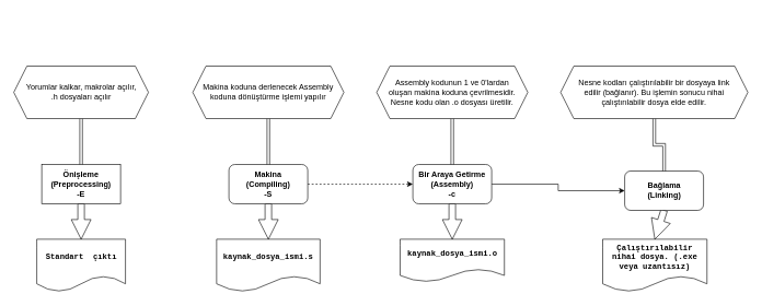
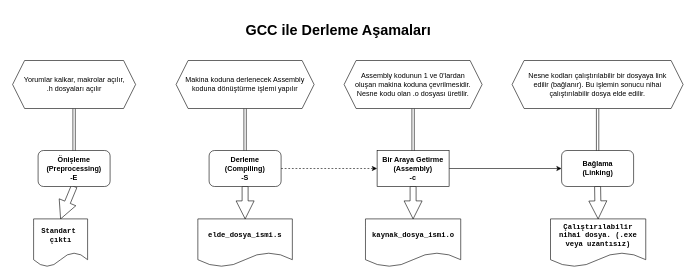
  <mxCell id="0" />
  <mxCell id="1" parent="0" />
+ <mxCell id="2" value="GCC ile Derleme Aşamaları" style="text;strokeColor=none;fillColor=none;html=1;fontSize=24;fontStyle=1;verticalAlign=middle;align=center;" vertex="1" parent="1"><mxGeometry x="378" y="20" width="370" height="60" as="geometry" /></mxCell>
  <mxCell id="3" value="" style="edgeStyle=orthogonalEdgeStyle;shape=arrow;rounded=0;orthogonalLoop=1;jettySize=auto;html=1;fontFamily=Courier New;" edge="1" parent="1" source="4" target="21"><mxGeometry relative="1" as="geometry" /></mxCell>
- <mxCell id="4" value="Önişleme (Preprocessing)&lt;br&gt;-E" style="whiteSpace=wrap;html=1;fontStyle=1;verticalAlign=middle;labelBackgroundColor=none;labelBorderColor=none;rounded=0;" vertex="1" parent="1"><mxGeometry x="63" y="250" width="120" height="60" as="geometry" /></mxCell>
+ <mxCell id="4" value="Önişleme (Preprocessing)&lt;br&gt;-E" style="rounded=1;whiteSpace=wrap;html=1;fontStyle=1;verticalAlign=middle;labelBackgroundColor=none;labelBorderColor=none;" vertex="1" parent="1"><mxGeometry x="63" y="250" width="120" height="60" as="geometry" /></mxCell>
  <mxCell id="5" value="" style="edgeStyle=orthogonalEdgeStyle;rounded=0;orthogonalLoop=1;jettySize=auto;html=1;dashed=1;" edge="1" parent="1" source="7" target="10"><mxGeometry relative="1" as="geometry" /></mxCell>
  <mxCell id="6" value="" style="edgeStyle=orthogonalEdgeStyle;shape=arrow;rounded=0;orthogonalLoop=1;jettySize=auto;html=1;fontFamily=Courier New;" edge="1" parent="1" source="7" target="22"><mxGeometry relative="1" as="geometry" /></mxCell>
- <mxCell id="7" value="Makina&lt;br&gt;(Compiling)&lt;br&gt;-S" style="rounded=1;whiteSpace=wrap;html=1;fontStyle=1;verticalAlign=middle;labelBackgroundColor=none;labelBorderColor=none;" vertex="1" parent="1"><mxGeometry x="348" y="250" width="120" height="60" as="geometry" /></mxCell>
+ <mxCell id="7" value="Derleme&lt;br&gt;(Compiling)&lt;br&gt;-S" style="rounded=1;whiteSpace=wrap;html=1;fontStyle=1;verticalAlign=middle;labelBackgroundColor=none;labelBorderColor=none;" vertex="1" parent="1"><mxGeometry x="348" y="250" width="120" height="60" as="geometry" /></mxCell>
  <mxCell id="8" value="" style="edgeStyle=orthogonalEdgeStyle;rounded=0;orthogonalLoop=1;jettySize=auto;html=1;" edge="1" parent="1" source="10" target="12"><mxGeometry relative="1" as="geometry" /></mxCell>
  <mxCell id="9" value="" style="edgeStyle=orthogonalEdgeStyle;shape=arrow;rounded=0;orthogonalLoop=1;jettySize=auto;html=1;fontFamily=Courier New;" edge="1" parent="1" source="10" target="23"><mxGeometry relative="1" as="geometry" /></mxCell>
- <mxCell id="10" value="Bir Araya Getirme&lt;br&gt;(Assembly)&lt;br&gt;-c" style="rounded=1;whiteSpace=wrap;html=1;fontStyle=1;verticalAlign=middle;labelBackgroundColor=none;labelBorderColor=none;" vertex="1" parent="1"><mxGeometry x="628" y="250" width="120" height="60" as="geometry" /></mxCell>
+ <mxCell id="10" value="Bir Araya Getirme&lt;br&gt;(Assembly)&lt;br&gt;-c" style="whiteSpace=wrap;html=1;fontStyle=1;verticalAlign=middle;labelBackgroundColor=none;labelBorderColor=none;rounded=0;" vertex="1" parent="1"><mxGeometry x="628" y="250" width="120" height="60" as="geometry" /></mxCell>
  <mxCell id="11" value="" style="edgeStyle=orthogonalEdgeStyle;shape=arrow;rounded=0;orthogonalLoop=1;jettySize=auto;html=1;fontFamily=Courier New;" edge="1" parent="1" source="12" target="24"><mxGeometry relative="1" as="geometry" /></mxCell>
- <mxCell id="12" value="Bağlama&lt;br&gt;(Linking)" style="rounded=1;whiteSpace=wrap;html=1;fontStyle=1;verticalAlign=middle;labelBackgroundColor=none;labelBorderColor=none;" vertex="1" parent="1"><mxGeometry x="950.5" y="260" width="120" height="60" as="geometry" /></mxCell>
+ <mxCell id="12" value="Bağlama&lt;br&gt;(Linking)" style="rounded=1;whiteSpace=wrap;html=1;fontStyle=1;verticalAlign=middle;labelBackgroundColor=none;labelBorderColor=none;" vertex="1" parent="1"><mxGeometry x="935.5" y="250" width="120" height="60" as="geometry" /></mxCell>
  <mxCell id="13" value="" style="edgeStyle=orthogonalEdgeStyle;rounded=0;orthogonalLoop=1;jettySize=auto;html=1;shape=link;" edge="1" parent="1" source="14" target="4"><mxGeometry relative="1" as="geometry" /></mxCell>
  <mxCell id="14" value="Yorumlar kalkar, makrolar açılır, .h dosyaları açılır" style="shape=hexagon;perimeter=hexagonPerimeter2;whiteSpace=wrap;html=1;fixedSize=1;spacing=15;" vertex="1" parent="1"><mxGeometry x="20.5" y="100" width="205" height="80" as="geometry" /></mxCell>
  <mxCell id="15" value="" style="edgeStyle=orthogonalEdgeStyle;rounded=0;orthogonalLoop=1;jettySize=auto;html=1;shape=link;" edge="1" parent="1" source="16" target="7"><mxGeometry relative="1" as="geometry" /></mxCell>
  <mxCell id="16" value="Makina koduna derlenecek Assembly koduna dönüştürme işlemi yapılır" style="shape=hexagon;perimeter=hexagonPerimeter2;whiteSpace=wrap;html=1;fixedSize=1;spacing=15;" vertex="1" parent="1"><mxGeometry x="293" y="100" width="230" height="80" as="geometry" /></mxCell>
  <mxCell id="17" value="" style="edgeStyle=orthogonalEdgeStyle;rounded=0;orthogonalLoop=1;jettySize=auto;html=1;shape=link;" edge="1" parent="1" source="18" target="10"><mxGeometry relative="1" as="geometry" /></mxCell>
  <mxCell id="18" value="Assembly kodunun 1 ve 0'lardan oluşan makina koduna çevrilmesidir. Nesne kodu olan .o dosyası üretilir." style="shape=hexagon;perimeter=hexagonPerimeter2;whiteSpace=wrap;html=1;fixedSize=1;spacing=15;" vertex="1" parent="1"><mxGeometry x="573" y="100" width="230" height="80" as="geometry" /></mxCell>
  <mxCell id="19" value="" style="edgeStyle=orthogonalEdgeStyle;rounded=0;orthogonalLoop=1;jettySize=auto;html=1;shape=link;" edge="1" parent="1" source="20" target="12"><mxGeometry relative="1" as="geometry" /></mxCell>
  <mxCell id="20" value="Nesne kodları çalıştırılabilir bir dosyaya link edilir (bağlanır). Bu işlemin sonucu nihai çalıştırılabilir dosya elde edilir." style="shape=hexagon;perimeter=hexagonPerimeter2;whiteSpace=wrap;html=1;fixedSize=1;spacing=15;" vertex="1" parent="1"><mxGeometry x="853" y="100" width="285" height="80" as="geometry" /></mxCell>
- <mxCell id="21" value="Standart&amp;nbsp; çıktı" style="shape=document;whiteSpace=wrap;html=1;boundedLbl=1;fontStyle=1;fontFamily=Courier New;" vertex="1" parent="1"><mxGeometry x="55.5" y="364" width="135" height="80" as="geometry" /></mxCell>
- <mxCell id="22" value="kaynak_dosya_ismi.s" style="shape=document;whiteSpace=wrap;html=1;boundedLbl=1;fontStyle=1;fontFamily=Courier New;" vertex="1" parent="1"><mxGeometry x="329.25" y="364" width="157.5" height="80" as="geometry" /></mxCell>
- <mxCell id="23" value="kaynak_dosya_ismi.o" style="shape=document;whiteSpace=wrap;html=1;boundedLbl=1;fontStyle=1;fontFamily=Courier New;" vertex="1" parent="1"><mxGeometry x="608.63" y="364" width="158.75" height="65" as="geometry" /></mxCell>
+ <mxCell id="21" value="Standart&amp;nbsp; çıktı" style="shape=document;whiteSpace=wrap;html=1;boundedLbl=1;fontStyle=1;fontFamily=Courier New;" vertex="1" parent="1"><mxGeometry x="55.5" y="364" width="90" height="80" as="geometry" /></mxCell>
+ <mxCell id="22" value="elde_dosya_ismi.s" style="shape=document;whiteSpace=wrap;html=1;boundedLbl=1;fontStyle=1;fontFamily=Courier New;" vertex="1" parent="1"><mxGeometry x="329.25" y="364" width="157.5" height="80" as="geometry" /></mxCell>
+ <mxCell id="23" value="kaynak_dosya_ismi.o" style="shape=document;whiteSpace=wrap;html=1;boundedLbl=1;fontStyle=1;fontFamily=Courier New;" vertex="1" parent="1"><mxGeometry x="608.63" y="364" width="158.75" height="80" as="geometry" /></mxCell>
  <mxCell id="24" value="Çalıştırılabilir nihai dosya. (.exe veya uzantısız)" style="shape=document;whiteSpace=wrap;html=1;boundedLbl=1;fontStyle=1;fontFamily=Courier New;" vertex="1" parent="1"><mxGeometry x="917" y="364" width="158.75" height="80" as="geometry" /></mxCell>
